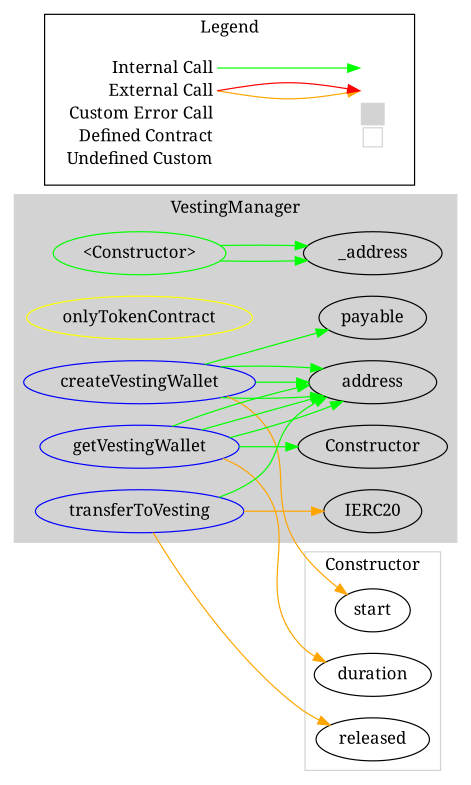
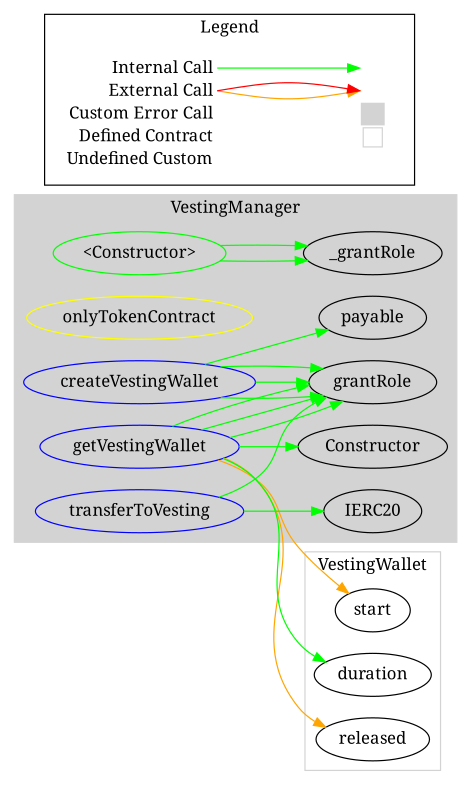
  digraph {
    compound=true
    fontname="Noto Serif"
    rankdir=LR
    node [fontname="Noto Serif"]
    edge [color=green fontname="Noto Serif"]
    n1 [color=green label="<Constructor>"]
    n2 [color=yellow label=onlyTokenContract]
    n3 [color=blue label=createVestingWallet]
    n4 [color=blue label=getVestingWallet]
    n5 [color=blue label=transferToVesting]
-   n6 [label=_address]
-   n7 [label=address]
+   n6 [label=_grantRole]
+   n7 [label=grantRole]
    n8 [label=Constructor]
    n9 [label=payable]
    n10 [label=IERC20]
    n11 [label=released]
    n12 [label=start]
    n13 [label=duration]
    n14 [label=<<table border="0" cellpadding="2" cellspacing="0" cellborder="0">   <tr><td align="right" port="i1">Internal Call</td></tr>   <tr><td align="right" port="i2">External Call</td></tr>   <tr><td align="right" port="i2">Custom Error Call</td></tr>   <tr><td align="right" port="i3">Defined Contract</td></tr>   <tr><td align="right" port="i4">Undefined Custom</td></tr>   </table>> shape=plaintext]
    n15 [label=<<table border="0" cellpadding="2" cellspacing="0" cellborder="0">   <tr><td port="i1">&nbsp;&nbsp;&nbsp;</td></tr>   <tr><td port="i2">&nbsp;&nbsp;&nbsp;</td></tr>   <tr><td port="i3" bgcolor="lightgray">&nbsp;&nbsp;&nbsp;</td></tr>   <tr><td port="i4">     <table border="1" cellborder="0" cellspacing="0" cellpadding="7" color="lightgray">       <tr>        <td></td>       </tr>      </table>   </td></tr>   </table>> shape=plaintext]
    subgraph cluster_1 {
      bgcolor=lightgray
      color=lightgray
      label=VestingManager
      style=filled
      n1
      n2
      n3
      n4
      n5
      n6
      n7
      n8
      n9
      n10
    }
    subgraph cluster_2 {
      color=lightgray
-     label=Constructor
+     label=VestingWallet
      n11
      n12
      n13
    }
    subgraph cluster_3 {
      label=Legend
      n14
      n15
    }
    n1 -> n6
    n1 -> n6
    n3 -> n7
    n3 -> n7
    n3 -> n7
    n3 -> n9
    n4 -> n7
    n4 -> n7
    n4 -> n7
    n4 -> n8
-   n5 -> n11 [color=orange]
-   n3 -> n12 [color=orange]
-   n4 -> n13 [color=orange]
+   n4 -> n11 [color=orange]
+   n4 -> n12 [color=orange]
+   n4 -> n13
    n5 -> n7
-   n5 -> n10 [color=orange]
+   n5 -> n10
    n14 -> n15 [headport="i1:w" tailport="i1:e"]
    n14 -> n15 [color=orange headport="i2:w" tailport="i2:e"]
    n14 -> n15 [color=red headport="i2:w" tailport="i2:e"]
  }
